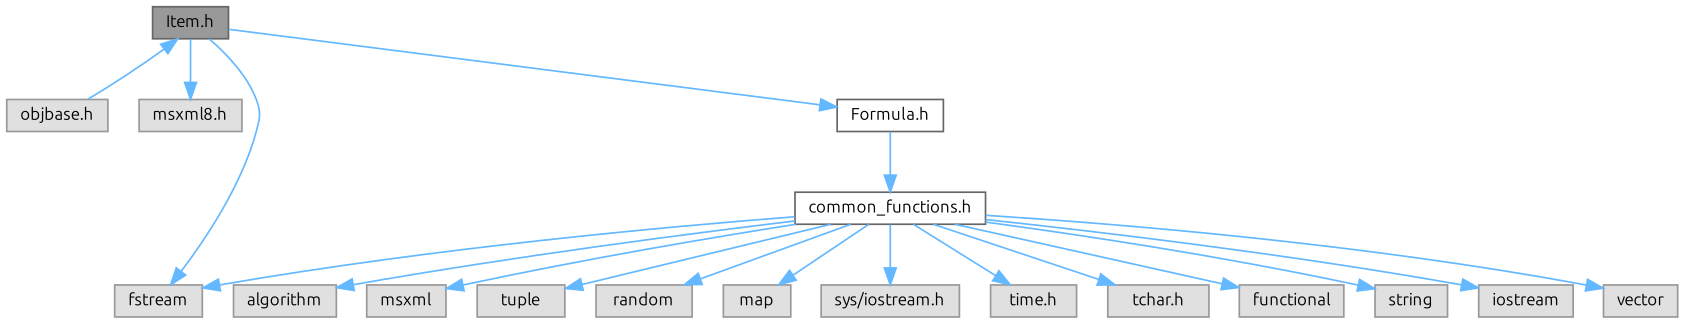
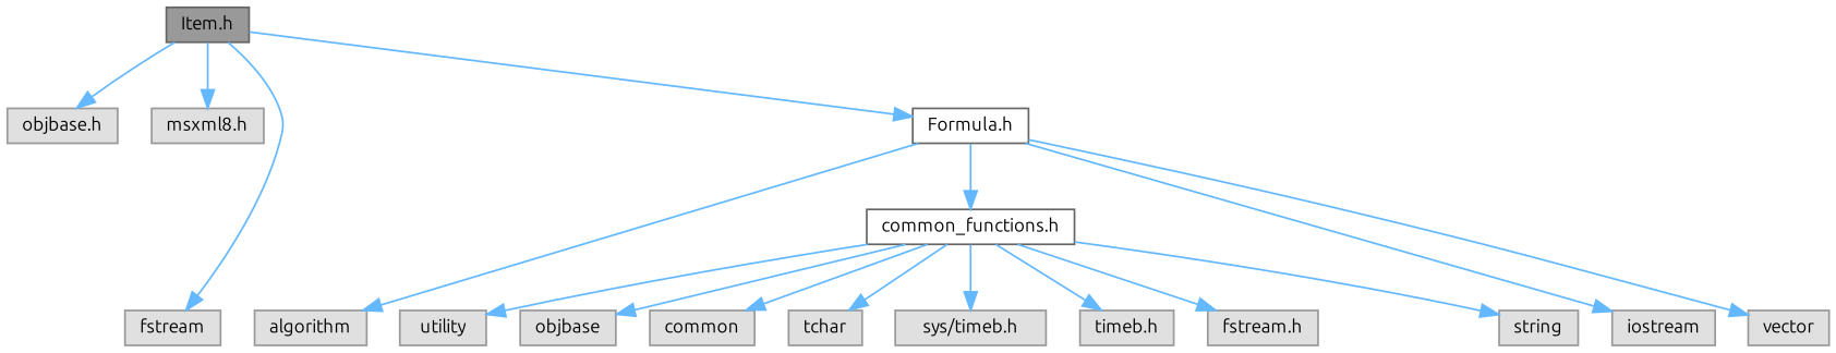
  digraph {
    fontname=Ubuntu
    node [color=grey60 fillcolor="#E0E0E0" fontname=Ubuntu fontsize=10 shape=box style=filled]
    edge [color=steelblue1 fontname=Ubuntu fontsize=10 labelfontname=Helvetica labelfontsize=10 style=solid]
    n1 [color=gray40 fillcolor=grey60 fontcolor=black height=0.2 label="Item.h" width=0.4]
    n2 [height=0.2 label="objbase.h" width=0.4]
    n3 [height=0.2 label="msxml8.h" width=0.4]
    n4 [color=grey40 fillcolor=white height=0.2 label="Formula.h" width=0.4]
    n5 [height=0.2 label=fstream width=0.4]
    n6 [color=grey40 fillcolor=white height=0.2 label="common_functions.h" width=0.4]
-   n7 [height=0.2 label="tchar.h" width=0.4]
+   n7 [height=0.2 label="fstream.h" width=0.4]
    n8 [height=0.2 label=vector width=0.4]
-   n9 [height=0.2 label=functional width=0.4]
    n10 [height=0.2 label=algorithm width=0.4]
    n11 [height=0.2 label=string width=0.4]
    n12 [height=0.2 label=iostream width=0.4]
-   n13 [height=0.2 label=msxml width=0.4]
-   n14 [height=0.2 label=tuple width=0.4]
-   n15 [height=0.2 label=random width=0.4]
-   n16 [height=0.2 label=map width=0.4]
-   n17 [height=0.2 label="sys/iostream.h" width=0.4]
-   n18 [height=0.2 label="time.h" width=0.4]
-   n2 -> n1
+   n13 [height=0.2 label=utility width=0.4]
+   n14 [height=0.2 label=objbase width=0.4]
+   n15 [height=0.2 label=common width=0.4]
+   n16 [height=0.2 label=tchar width=0.4]
+   n17 [height=0.2 label="sys/timeb.h" width=0.4]
+   n18 [height=0.2 label="timeb.h" width=0.4]
+   n1 -> n2
    n1 -> n3
    n1 -> n4
    n1 -> n5
    n4 -> n6
-   n6 -> n5
    n6 -> n7
-   n6 -> n8
-   n6 -> n9
-   n6 -> n10
+   n4 -> n8
+   n4 -> n10
    n6 -> n11
-   n6 -> n12
+   n4 -> n12
    n6 -> n13
    n6 -> n14
    n6 -> n15
    n6 -> n16
    n6 -> n17
    n6 -> n18
  }
